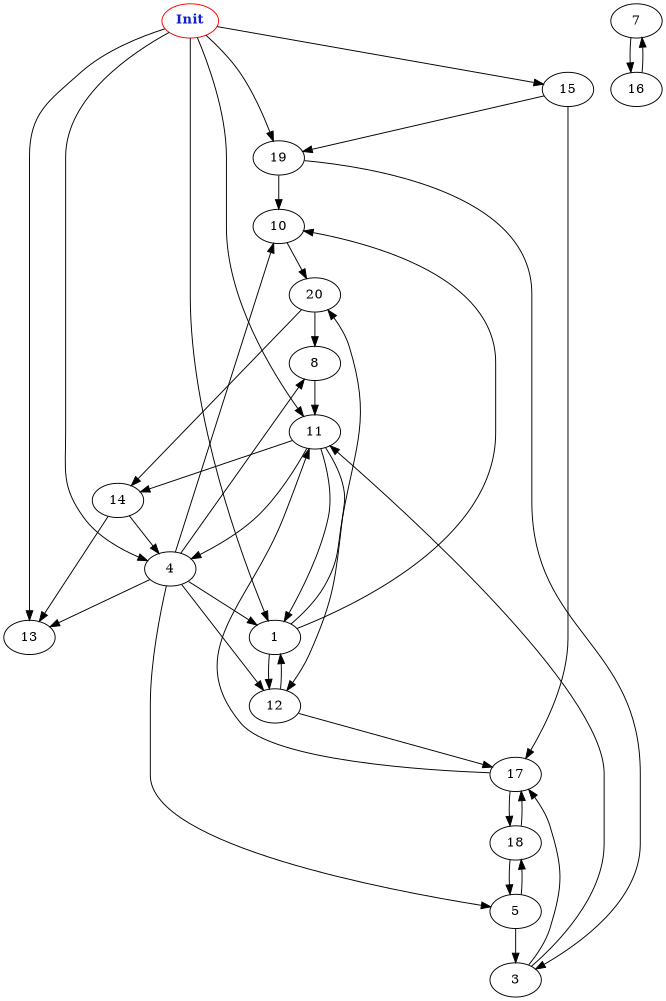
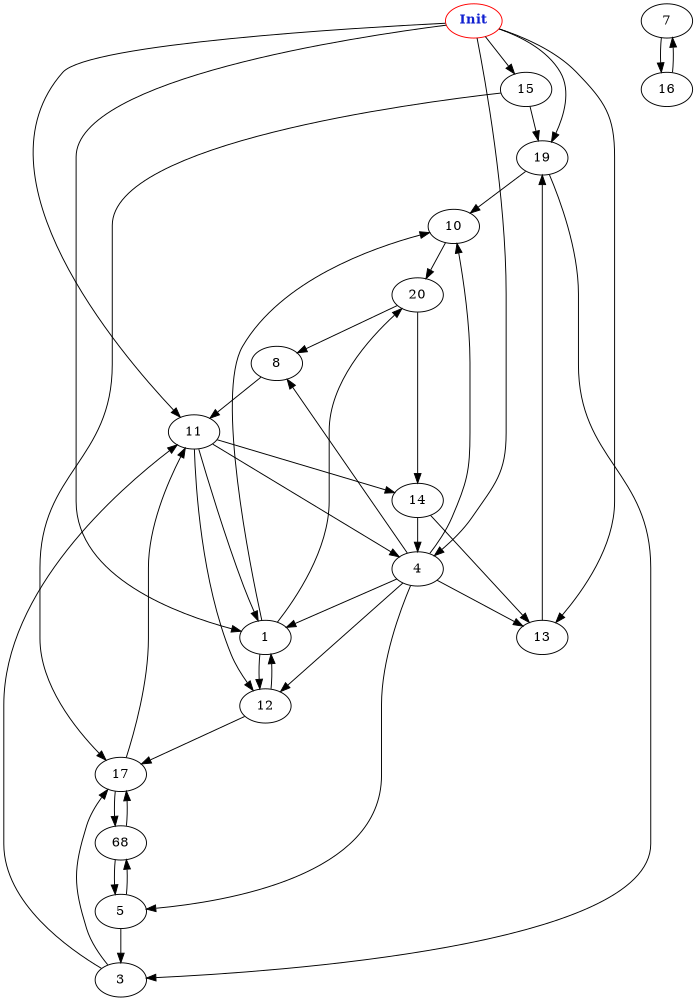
  digraph {
    edge [weight=1.0]
    n1 [color=red fontcolor="#1020d0" label=<<b>Init</b>>]
    19
    1
    15
    4
    13
    11
    10
    3
    20
    12
    17
    5
    8
    14
-   18
+   18 [label=68]
    7
    16
    n1 -> 19 [weight=5.0]
    n1 -> 1 [weight=9.0]
    n1 -> 15
    n1 -> 4 [weight=7.0]
    n1 -> 13 [weight=5.0]
    n1 -> 11 [weight=8.0]
    19 -> 10 [weight=5.0]
    19 -> 3
    1 -> 10
    1 -> 20 [weight=5.0]
    1 -> 12 [weight=9.0]
    15 -> 19 [weight=3.0]
    15 -> 17 [weight=8.0]
    4 -> 1 [weight=9.0]
    4 -> 13
    4 -> 10 [weight=8.0]
    4 -> 12 [weight=8.0]
    4 -> 5
    4 -> 8 [weight=2.0]
+   13 -> 19 [weight=7.0]
    11 -> 1 [weight=7.0]
    11 -> 4 [weight=2.0]
    11 -> 12 [weight=3.0]
    11 -> 14
    10 -> 20
    3 -> 11
    3 -> 17 [weight=2.0]
    20 -> 8 [weight=2.0]
    20 -> 14 [weight=8.0]
    12 -> 1 [weight=3.0]
    12 -> 17 [weight=2.0]
    17 -> 11 [weight=5.0]
    17 -> 18 [weight=5.0]
    5 -> 3 [weight=9.0]
    5 -> 18 [weight=4.0]
    8 -> 11 [weight=7.0]
    14 -> 4 [weight=9.0]
    14 -> 13 [weight=2.0]
    18 -> 17 [weight=3.0]
    18 -> 5 [weight=7.0]
    7 -> 16
    16 -> 7 [weight=5.0]
  }
